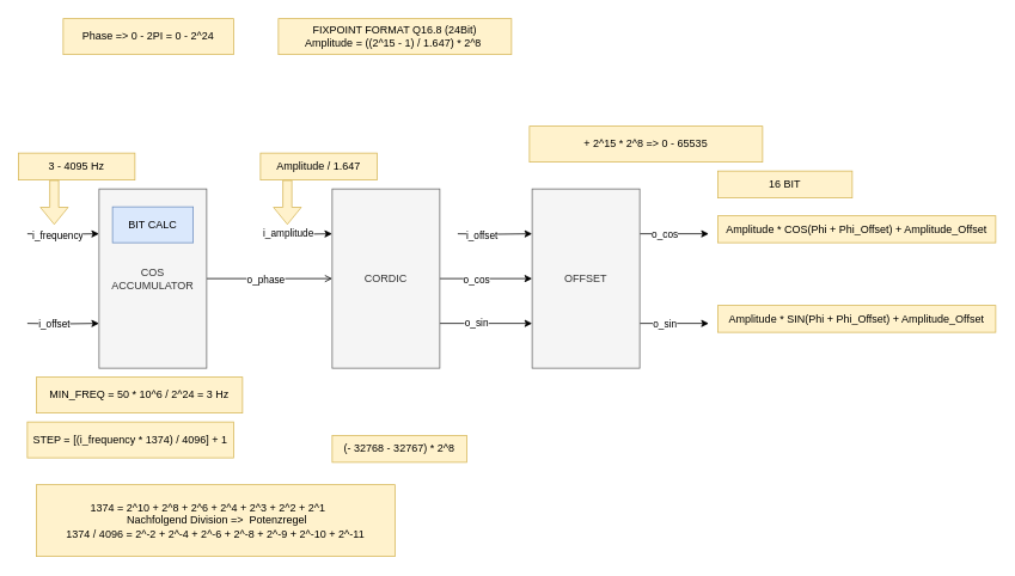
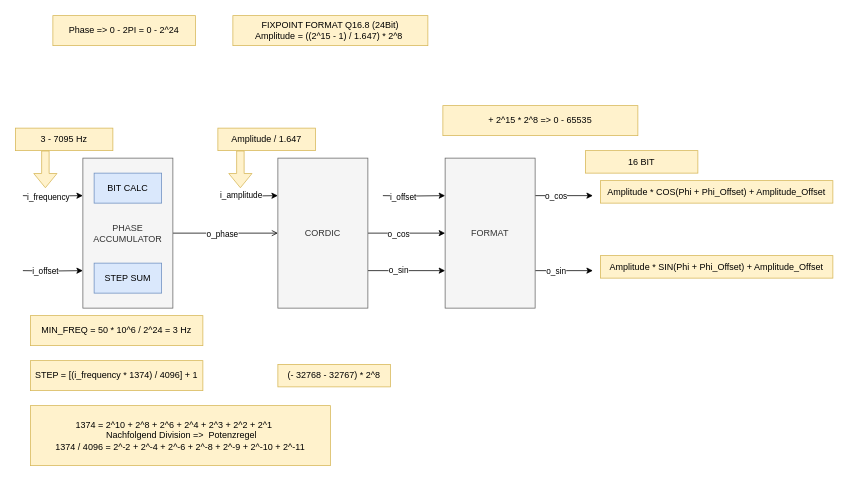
  <mxCell id="0" />
  <mxCell id="1" parent="0" />
  <mxCell id="2" style="edgeStyle=orthogonalEdgeStyle;rounded=0;orthogonalLoop=1;jettySize=auto;html=1;entryX=0;entryY=0.5;entryDx=0;entryDy=0;endArrow=open;" edge="1" parent="1" source="8" target="15"><mxGeometry relative="1" as="geometry" /></mxCell>
  <mxCell id="3" value="o_phase" style="edgeLabel;html=1;align=center;verticalAlign=middle;resizable=0;points=[];" vertex="1" connectable="0" parent="2"><mxGeometry x="-0.075" relative="1" as="geometry"><mxPoint as="offset" /></mxGeometry></mxCell>
  <mxCell id="4" style="edgeStyle=orthogonalEdgeStyle;rounded=0;orthogonalLoop=1;jettySize=auto;html=1;exitX=0;exitY=0.25;exitDx=0;exitDy=0;entryX=0;entryY=0.25;entryDx=0;entryDy=0;" edge="1" parent="1" target="8"><mxGeometry relative="1" as="geometry"><mxPoint x="30" y="260" as="sourcePoint" /></mxGeometry></mxCell>
  <mxCell id="5" value="i_frequency" style="edgeLabel;html=1;align=center;verticalAlign=middle;resizable=0;points=[];" vertex="1" connectable="0" parent="4"><mxGeometry x="-0.155" y="-1" relative="1" as="geometry"><mxPoint as="offset" /></mxGeometry></mxCell>
  <mxCell id="6" style="edgeStyle=orthogonalEdgeStyle;rounded=0;orthogonalLoop=1;jettySize=auto;html=1;exitX=0;exitY=0.75;exitDx=0;exitDy=0;entryX=0;entryY=0.75;entryDx=0;entryDy=0;" edge="1" parent="1" target="8"><mxGeometry relative="1" as="geometry"><mxPoint x="30" y="360" as="sourcePoint" /></mxGeometry></mxCell>
  <mxCell id="7" value="i_offset" style="edgeLabel;html=1;align=center;verticalAlign=middle;resizable=0;points=[];" vertex="1" connectable="0" parent="6"><mxGeometry x="-0.329" relative="1" as="geometry"><mxPoint x="3" as="offset" /></mxGeometry></mxCell>
- <mxCell id="8" value="COS ACCUMULATOR" style="rounded=0;whiteSpace=wrap;html=1;fillColor=#f5f5f5;fontColor=#333333;strokeColor=#666666;" vertex="1" parent="1"><mxGeometry x="110" y="210" width="120" height="200" as="geometry" /></mxCell>
+ <mxCell id="8" value="PHASE ACCUMULATOR" style="rounded=0;whiteSpace=wrap;html=1;fillColor=#f5f5f5;fontColor=#333333;strokeColor=#666666;" vertex="1" parent="1"><mxGeometry x="110" y="210" width="120" height="200" as="geometry" /></mxCell>
  <mxCell id="9" style="edgeStyle=orthogonalEdgeStyle;rounded=0;orthogonalLoop=1;jettySize=auto;html=1;exitX=1;exitY=0.75;exitDx=0;exitDy=0;entryX=0;entryY=0.75;entryDx=0;entryDy=0;" edge="1" parent="1" source="15" target="22"><mxGeometry relative="1" as="geometry" /></mxCell>
  <mxCell id="10" value="o_sin" style="edgeLabel;html=1;align=center;verticalAlign=middle;resizable=0;points=[];" vertex="1" connectable="0" parent="9"><mxGeometry x="-0.475" y="2" relative="1" as="geometry"><mxPoint x="13" as="offset" /></mxGeometry></mxCell>
  <mxCell id="11" style="edgeStyle=orthogonalEdgeStyle;rounded=0;orthogonalLoop=1;jettySize=auto;html=1;entryX=0;entryY=0.25;entryDx=0;entryDy=0;" edge="1" parent="1" target="15"><mxGeometry relative="1" as="geometry"><mxPoint x="300" y="260" as="sourcePoint" /></mxGeometry></mxCell>
  <mxCell id="12" value="i_amplitude" style="edgeLabel;html=1;align=center;verticalAlign=middle;resizable=0;points=[];" vertex="1" connectable="0" parent="11"><mxGeometry x="-0.393" y="1" relative="1" as="geometry"><mxPoint x="-1" as="offset" /></mxGeometry></mxCell>
  <mxCell id="13" style="edgeStyle=orthogonalEdgeStyle;rounded=0;orthogonalLoop=1;jettySize=auto;html=1;entryX=0;entryY=0.5;entryDx=0;entryDy=0;" edge="1" parent="1" source="15" target="22"><mxGeometry relative="1" as="geometry" /></mxCell>
  <mxCell id="14" value="o_cos" style="edgeLabel;html=1;align=center;verticalAlign=middle;resizable=0;points=[];" vertex="1" connectable="0" parent="13"><mxGeometry x="-0.417" y="-1" relative="1" as="geometry"><mxPoint x="10" y="-1" as="offset" /></mxGeometry></mxCell>
  <mxCell id="15" value="CORDIC" style="rounded=0;whiteSpace=wrap;html=1;fillColor=#f5f5f5;fontColor=#333333;strokeColor=#666666;" vertex="1" parent="1"><mxGeometry x="370" y="210" width="120" height="200" as="geometry" /></mxCell>
  <mxCell id="16" style="edgeStyle=orthogonalEdgeStyle;rounded=0;orthogonalLoop=1;jettySize=auto;html=1;exitX=1;exitY=0.25;exitDx=0;exitDy=0;" edge="1" parent="1" source="22"><mxGeometry relative="1" as="geometry"><mxPoint x="790" y="260" as="targetPoint" /></mxGeometry></mxCell>
  <mxCell id="17" value="o_cos" style="edgeLabel;html=1;align=center;verticalAlign=middle;resizable=0;points=[];" vertex="1" connectable="0" parent="16"><mxGeometry x="-0.18" relative="1" as="geometry"><mxPoint x="-5" as="offset" /></mxGeometry></mxCell>
  <mxCell id="18" style="edgeStyle=orthogonalEdgeStyle;rounded=0;orthogonalLoop=1;jettySize=auto;html=1;exitX=1;exitY=0.75;exitDx=0;exitDy=0;" edge="1" parent="1" source="22"><mxGeometry relative="1" as="geometry"><mxPoint x="790" y="360" as="targetPoint" /></mxGeometry></mxCell>
  <mxCell id="19" value="o_sin" style="edgeLabel;html=1;align=center;verticalAlign=middle;resizable=0;points=[];" vertex="1" connectable="0" parent="18"><mxGeometry x="-0.402" relative="1" as="geometry"><mxPoint x="4" as="offset" /></mxGeometry></mxCell>
  <mxCell id="20" style="edgeStyle=orthogonalEdgeStyle;rounded=0;orthogonalLoop=1;jettySize=auto;html=1;exitX=0;exitY=0.25;exitDx=0;exitDy=0;entryX=0;entryY=0.25;entryDx=0;entryDy=0;" edge="1" parent="1" target="22"><mxGeometry relative="1" as="geometry"><mxPoint x="510" y="260" as="sourcePoint" /></mxGeometry></mxCell>
  <mxCell id="21" value="i_offset" style="edgeLabel;html=1;align=center;verticalAlign=middle;resizable=0;points=[];" vertex="1" connectable="0" parent="20"><mxGeometry x="-0.353" y="-1" relative="1" as="geometry"><mxPoint as="offset" /></mxGeometry></mxCell>
- <mxCell id="22" value="OFFSET" style="rounded=0;whiteSpace=wrap;html=1;fillColor=#f5f5f5;fontColor=#333333;strokeColor=#666666;" vertex="1" parent="1"><mxGeometry x="593" y="210" width="120" height="200" as="geometry" /></mxCell>
+ <mxCell id="22" value="FORMAT" style="rounded=0;whiteSpace=wrap;html=1;fillColor=#f5f5f5;fontColor=#333333;strokeColor=#666666;" vertex="1" parent="1"><mxGeometry x="593" y="210" width="120" height="200" as="geometry" /></mxCell>
  <mxCell id="23" value="BIT CALC" style="rounded=0;whiteSpace=wrap;html=1;fillColor=#dae8fc;strokeColor=#6c8ebf;" vertex="1" parent="1"><mxGeometry x="125" y="230" width="90" height="40" as="geometry" /></mxCell>
+ <mxCell id="24" value="STEP SUM" style="rounded=0;whiteSpace=wrap;html=1;fillColor=#dae8fc;strokeColor=#6c8ebf;" vertex="1" parent="1"><mxGeometry x="125" y="350" width="90" height="40" as="geometry" /></mxCell>
  <mxCell id="25" value="Amplitude * SIN(Phi + Phi_Offset) + Amplitude_Offset" style="text;html=1;align=center;verticalAlign=middle;whiteSpace=wrap;rounded=0;fillColor=#fff2cc;strokeColor=#d6b656;" vertex="1" parent="1"><mxGeometry x="800" y="340" width="310" height="30" as="geometry" /></mxCell>
  <mxCell id="26" value="Amplitude * COS(Phi + Phi_Offset) + Amplitude_Offset" style="text;html=1;align=center;verticalAlign=middle;whiteSpace=wrap;rounded=0;fillColor=#fff2cc;strokeColor=#d6b656;" vertex="1" parent="1"><mxGeometry x="800" y="240" width="310" height="30" as="geometry" /></mxCell>
  <mxCell id="27" value="Amplitude / 1.647" style="text;html=1;align=center;verticalAlign=middle;whiteSpace=wrap;rounded=0;fillColor=#fff2cc;strokeColor=#d6b656;" vertex="1" parent="1"><mxGeometry x="290" y="170" width="130" height="30" as="geometry" /></mxCell>
  <mxCell id="28" value="" style="shape=flexArrow;endArrow=classic;html=1;rounded=0;fillColor=#fff2cc;strokeColor=#d6b656;" edge="1" parent="1"><mxGeometry width="50" height="50" relative="1" as="geometry"><mxPoint x="320" y="200" as="sourcePoint" /><mxPoint x="320" y="250" as="targetPoint" /></mxGeometry></mxCell>
  <mxCell id="29" value="Phase =&amp;gt; 0 - 2PI = 0 - 2^24" style="text;html=1;align=center;verticalAlign=middle;whiteSpace=wrap;rounded=0;fillColor=#fff2cc;strokeColor=#d6b656;" vertex="1" parent="1"><mxGeometry x="70" y="20" width="190" height="40" as="geometry" /></mxCell>
  <mxCell id="30" value="FIXPOINT FORMAT Q16.8 (24Bit)&lt;div&gt;Amplitude = ((2^15 - 1) / 1.647) * 2^8&amp;nbsp;&lt;/div&gt;" style="text;html=1;align=center;verticalAlign=middle;whiteSpace=wrap;rounded=0;fillColor=#fff2cc;strokeColor=#d6b656;" vertex="1" parent="1"><mxGeometry x="310" y="20" width="260" height="40" as="geometry" /></mxCell>
  <mxCell id="31" value="+ 2^15 * 2^8 =&amp;gt; 0 - 65535" style="text;html=1;align=center;verticalAlign=middle;whiteSpace=wrap;rounded=0;fillColor=#fff2cc;strokeColor=#d6b656;" vertex="1" parent="1"><mxGeometry x="590" y="140" width="260" height="40" as="geometry" /></mxCell>
  <mxCell id="32" value="&lt;div&gt;(- 32768 - 32767) * 2^8&lt;/div&gt;" style="text;html=1;align=center;verticalAlign=middle;whiteSpace=wrap;rounded=0;fillColor=#fff2cc;strokeColor=#d6b656;" vertex="1" parent="1"><mxGeometry x="370" y="485" width="150" height="30" as="geometry" /></mxCell>
- <mxCell id="33" value="16 BIT" style="text;html=1;align=center;verticalAlign=middle;whiteSpace=wrap;rounded=0;fillColor=#fff2cc;strokeColor=#d6b656;" vertex="1" parent="1"><mxGeometry x="800" y="190" width="150" height="30" as="geometry" /></mxCell>
+ <mxCell id="33" value="16 BIT" style="text;html=1;align=center;verticalAlign=middle;whiteSpace=wrap;rounded=0;fillColor=#fff2cc;strokeColor=#d6b656;" vertex="1" parent="1"><mxGeometry x="780" y="200" width="150" height="30" as="geometry" /></mxCell>
  <mxCell id="34" value="MIN_FREQ = 50 * 10^6 / 2^24 = 3 Hz" style="text;html=1;align=center;verticalAlign=middle;whiteSpace=wrap;rounded=0;fillColor=#fff2cc;strokeColor=#d6b656;" vertex="1" parent="1"><mxGeometry x="40" y="420" width="230" height="40" as="geometry" /></mxCell>
- <mxCell id="35" value="STEP = [(i_frequency * 1374) / 4096] + 1" style="text;html=1;align=center;verticalAlign=middle;whiteSpace=wrap;rounded=0;fillColor=#fff2cc;strokeColor=#d6b656;" vertex="1" parent="1"><mxGeometry x="30" y="470" width="230" height="40" as="geometry" /></mxCell>
- <mxCell id="36" value="3 - 4095 Hz" style="text;html=1;align=center;verticalAlign=middle;whiteSpace=wrap;rounded=0;fillColor=#fff2cc;strokeColor=#d6b656;" vertex="1" parent="1"><mxGeometry x="20" y="170" width="130" height="30" as="geometry" /></mxCell>
+ <mxCell id="35" value="STEP = [(i_frequency * 1374) / 4096] + 1" style="text;html=1;align=center;verticalAlign=middle;whiteSpace=wrap;rounded=0;fillColor=#fff2cc;strokeColor=#d6b656;" vertex="1" parent="1"><mxGeometry x="40" y="480" width="230" height="40" as="geometry" /></mxCell>
+ <mxCell id="36" value="3 - 7095 Hz" style="text;html=1;align=center;verticalAlign=middle;whiteSpace=wrap;rounded=0;fillColor=#fff2cc;strokeColor=#d6b656;" vertex="1" parent="1"><mxGeometry x="20" y="170" width="130" height="30" as="geometry" /></mxCell>
  <mxCell id="37" value="" style="shape=flexArrow;endArrow=classic;html=1;rounded=0;fillColor=#fff2cc;strokeColor=#d6b656;" edge="1" parent="1"><mxGeometry width="50" height="50" relative="1" as="geometry"><mxPoint x="60" y="200" as="sourcePoint" /><mxPoint x="60" y="250" as="targetPoint" /></mxGeometry></mxCell>
  <mxCell id="38" value="1374 = 2^10 + 2^8 + 2^6 + 2^4 + 2^3 + 2^2 + 2^1&amp;nbsp; &amp;nbsp; &amp;nbsp;&lt;div&gt;&amp;nbsp;Nachfolgend Division =&amp;gt;&amp;nbsp; Potenzregel&lt;/div&gt;&lt;div&gt;1374 / 4096 = 2^-2 + 2^-4 + 2^-6 + 2^-8 + 2^-9 + 2^-10 + 2^-11&lt;/div&gt;" style="text;html=1;align=center;verticalAlign=middle;whiteSpace=wrap;rounded=0;fillColor=#fff2cc;strokeColor=#d6b656;" vertex="1" parent="1"><mxGeometry x="40" y="540" width="400" height="80" as="geometry" /></mxCell>
